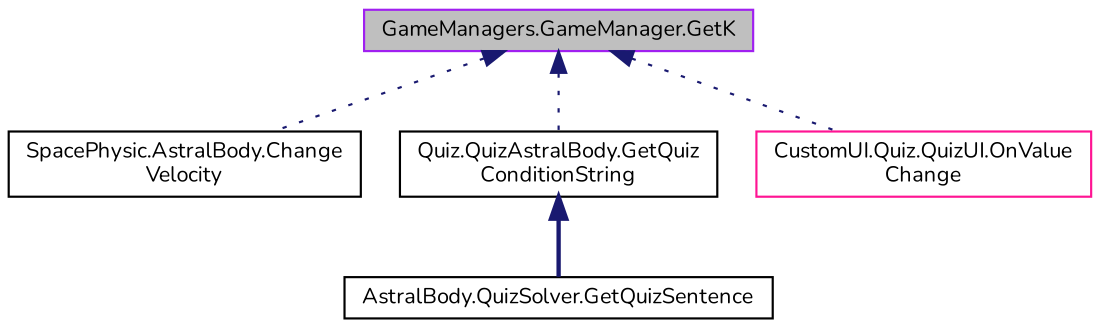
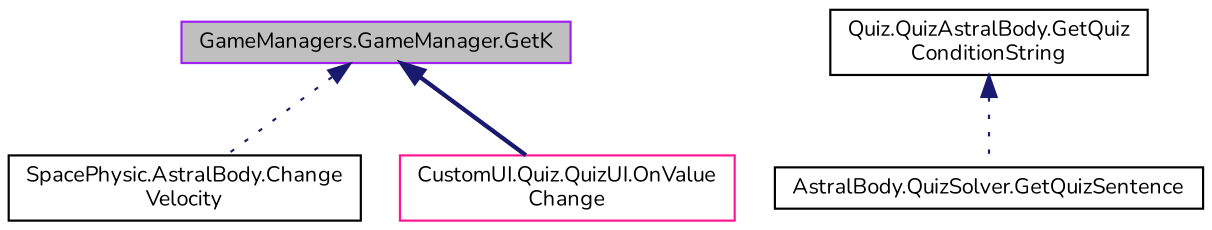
  digraph {
    fontname=Nunito
    rankdir=TB
    node [color=black fillcolor=white fontname=Nunito fontsize=10 shape=record style=filled]
    edge [color=midnightblue dir=back fontname=Nunito fontsize=10 labelfontname=Helvetica labelfontsize=10 style=dotted]
    n1 [color=purple fillcolor=grey75 fontcolor=black height=0.2 label="GameManagers.GameManager.GetK" width=0.4]
    n2 [height=0.2 label="SpacePhysic.AstralBody.Change\lVelocity" width=0.4]
    n3 [height=0.2 label="Quiz.QuizAstralBody.GetQuiz\lConditionString" width=0.4]
    n4 [color=deeppink height=0.2 label="CustomUI.Quiz.QuizUI.OnValue\lChange" width=0.4]
    n5 [height=0.2 label="AstralBody.QuizSolver.GetQuizSentence" width=0.4]
    n1 -> n2
-   n1 -> n3
-   n1 -> n4
-   n3 -> n5 [style=bold]
+   n1 -> n4 [style=bold]
+   n3 -> n5
  }
